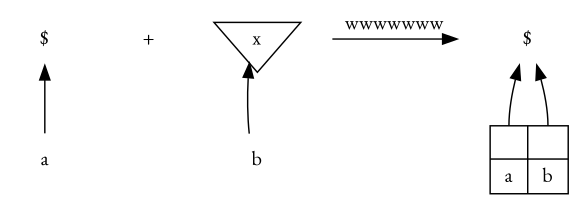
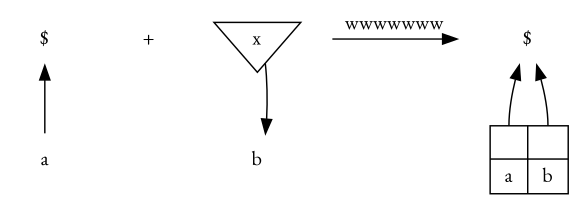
  digraph {
    compound=true
    fontname="EB Garamond"
    node [shape=none fontname="EB Garamond"]
    edge [dir=back fontname="EB Garamond"]
    n1 [label="$"]
    n2 [label=a]
    n3 [label="+"]
    n4 [label=x shape=invtriangle]
    n5 [label=b]
    temp2b [color=invis shape=point]
    temp2c [color=invis shape=point]
    n8 [label="$"]
    n9 [label="{<a> | a} | {<b> | b}" shape=record]
    subgraph sub_1 {
      n1
      n2
    }
    subgraph sub_2 {
      n3
    }
    subgraph sub_3 {
      n4
      n5
    }
    subgraph sub_4 {
      temp2b
      temp2c
    }
    subgraph sub_5 {
      n8
      n9
    }
    n1 -> n2
-   n4 -> n5
+   n5 -> n4
    temp2b -> temp2c [constraint=false label=wwwwwww dir=""]
    n8 -> n9 [headport="a:n"]
    n8 -> n9 [headport="b:n"]
  }
